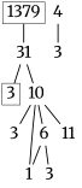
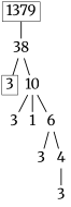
  digraph {
    fontname=Merriweather
    nodesep=0.1
    node [fontname=Merriweather fontsize=30 shape=plaintext]
    edge [dir=none fontname=Merriweather style=bold]
    n1 [height=0.25 label=1379 shape=box width=0.25]
-   n2 [height=0.25 label=31 width=0.25]
+   n2 [height=0.25 label=38 width=0.25]
    n3 [height=0.25 label=3 shape=box width=0.25]
    n4 [height=0.25 label=10 width=0.25]
    n5 [height=0.25 label=3 width=0.25]
    n6 [height=0.25 label=1 width=0.25]
    n7 [height=0.25 label=6 width=0.25]
-   n8 [height=0.25 label=11 width=0.25]
    n9 [height=0.25 label=3 width=0.25]
    n10 [height=0.25 label=4 width=0.25]
    n11 [height=0.25 label=3 width=0.25]
    n1 -> n2
    n2 -> n3
    n2 -> n4
    n4 -> n5
    n4 -> n6
    n4 -> n7
-   n4 -> n8
    n7 -> n9
-   n7 -> n6
+   n7 -> n10
    n10 -> n11
  }
